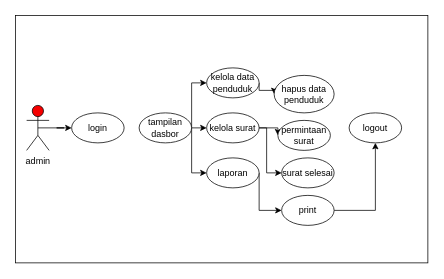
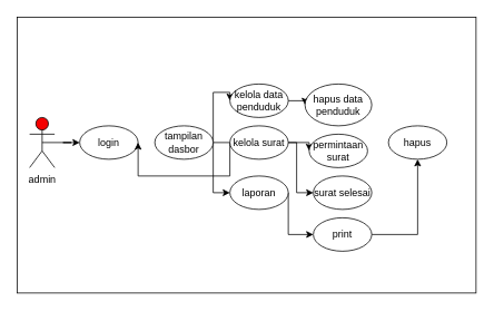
  <mxCell id="0" />
  <mxCell id="1" parent="0" />
  <mxCell id="2" value="" style="rounded=0;whiteSpace=wrap;html=1;" vertex="1" parent="1"><mxGeometry x="20" y="20" width="550" height="330" as="geometry" /></mxCell>
  <mxCell id="3" style="edgeStyle=orthogonalEdgeStyle;rounded=0;orthogonalLoop=1;jettySize=auto;html=1;exitX=0.5;exitY=0.5;exitDx=0;exitDy=0;exitPerimeter=0;entryX=0;entryY=0.5;entryDx=0;entryDy=0;" edge="1" parent="1" source="4" target="6"><mxGeometry relative="1" as="geometry" /></mxCell>
  <mxCell id="4" value="Actor" style="shape=umlActor;verticalLabelPosition=bottom;verticalAlign=top;html=1;outlineConnect=0;fillColor=#f50000;fontColor=none;noLabel=1;" vertex="1" parent="1"><mxGeometry x="35" y="140" width="30" height="60" as="geometry" /></mxCell>
  <mxCell id="5" value="admin" style="text;html=1;align=center;verticalAlign=middle;resizable=0;points=[];autosize=1;strokeColor=none;fillColor=none;" vertex="1" parent="1"><mxGeometry x="20" y="200" width="60" height="30" as="geometry" /></mxCell>
  <mxCell id="6" value="login" style="ellipse;whiteSpace=wrap;html=1;" vertex="1" parent="1"><mxGeometry x="95" y="150" width="70" height="40" as="geometry" /></mxCell>
- <mxCell id="7" style="edgeStyle=orthogonalEdgeStyle;rounded=0;orthogonalLoop=1;jettySize=auto;html=1;exitX=1;exitY=0.5;exitDx=0;exitDy=0;entryX=0;entryY=0.5;entryDx=0;entryDy=0;" edge="1" parent="1" source="10" target="15"><mxGeometry relative="1" as="geometry" /></mxCell>
+ <mxCell id="7" style="edgeStyle=orthogonalEdgeStyle;rounded=0;orthogonalLoop=1;jettySize=auto;html=1;exitX=1;exitY=0.5;exitDx=0;exitDy=0;" edge="1" parent="1" source="10" target="6"><mxGeometry relative="1" as="geometry" /></mxCell>
  <mxCell id="8" style="edgeStyle=orthogonalEdgeStyle;rounded=0;orthogonalLoop=1;jettySize=auto;html=1;exitX=1;exitY=0.5;exitDx=0;exitDy=0;entryX=0;entryY=0.5;entryDx=0;entryDy=0;" edge="1" parent="1" source="10" target="12"><mxGeometry relative="1" as="geometry"><Array as="points"><mxPoint x="255" y="110" /></Array></mxGeometry></mxCell>
  <mxCell id="9" style="edgeStyle=orthogonalEdgeStyle;rounded=0;orthogonalLoop=1;jettySize=auto;html=1;exitX=1;exitY=0.5;exitDx=0;exitDy=0;entryX=0;entryY=0.5;entryDx=0;entryDy=0;" edge="1" parent="1" source="10" target="17"><mxGeometry relative="1" as="geometry"><Array as="points"><mxPoint x="255" y="230" /></Array></mxGeometry></mxCell>
  <mxCell id="10" value="tampilan dasbor" style="ellipse;whiteSpace=wrap;html=1;" vertex="1" parent="1"><mxGeometry x="185" y="150" width="70" height="40" as="geometry" /></mxCell>
  <mxCell id="11" style="edgeStyle=orthogonalEdgeStyle;rounded=0;orthogonalLoop=1;jettySize=auto;html=1;exitX=1;exitY=0.5;exitDx=0;exitDy=0;entryX=0;entryY=0.5;entryDx=0;entryDy=0;" edge="1" parent="1" source="12" target="18"><mxGeometry relative="1" as="geometry"><Array as="points"><mxPoint x="345" y="120" /><mxPoint x="365" y="120" /></Array></mxGeometry></mxCell>
- <mxCell id="12" value="kelola data penduduk" style="ellipse;whiteSpace=wrap;html=1;" vertex="1" parent="1"><mxGeometry x="275" y="90" width="70" height="40" as="geometry" /></mxCell>
+ <mxCell id="12" value="kelola data penduduk" style="ellipse;whiteSpace=wrap;html=1;" vertex="1" parent="1"><mxGeometry x="275" y="100" width="70" height="40" as="geometry" /></mxCell>
  <mxCell id="13" style="edgeStyle=orthogonalEdgeStyle;rounded=0;orthogonalLoop=1;jettySize=auto;html=1;exitX=1;exitY=0.5;exitDx=0;exitDy=0;entryX=0;entryY=0.5;entryDx=0;entryDy=0;" edge="1" parent="1" source="15" target="19"><mxGeometry relative="1" as="geometry" /></mxCell>
  <mxCell id="14" style="edgeStyle=orthogonalEdgeStyle;rounded=0;orthogonalLoop=1;jettySize=auto;html=1;exitX=1;exitY=0.5;exitDx=0;exitDy=0;entryX=0;entryY=0.5;entryDx=0;entryDy=0;" edge="1" parent="1" source="15" target="20"><mxGeometry relative="1" as="geometry"><Array as="points"><mxPoint x="355" y="170" /><mxPoint x="355" y="230" /></Array></mxGeometry></mxCell>
  <mxCell id="15" value="kelola surat" style="ellipse;whiteSpace=wrap;html=1;" vertex="1" parent="1"><mxGeometry x="275" y="150" width="70" height="40" as="geometry" /></mxCell>
  <mxCell id="16" style="edgeStyle=orthogonalEdgeStyle;rounded=0;orthogonalLoop=1;jettySize=auto;html=1;exitX=1;exitY=0.5;exitDx=0;exitDy=0;entryX=0;entryY=0.5;entryDx=0;entryDy=0;" edge="1" parent="1" source="17" target="22"><mxGeometry relative="1" as="geometry"><Array as="points"><mxPoint x="345" y="280" /></Array></mxGeometry></mxCell>
  <mxCell id="17" value="laporan" style="ellipse;whiteSpace=wrap;html=1;" vertex="1" parent="1"><mxGeometry x="275" y="210" width="70" height="40" as="geometry" /></mxCell>
  <mxCell id="18" value="hapus data penduduk" style="ellipse;whiteSpace=wrap;html=1;" vertex="1" parent="1"><mxGeometry x="365" y="100" width="80" height="50" as="geometry" /></mxCell>
  <mxCell id="19" value="permintaan surat" style="ellipse;whiteSpace=wrap;html=1;" vertex="1" parent="1"><mxGeometry x="370" y="160" width="70" height="40" as="geometry" /></mxCell>
  <mxCell id="20" value="surat selesai" style="ellipse;whiteSpace=wrap;html=1;" vertex="1" parent="1"><mxGeometry x="375" y="210" width="70" height="40" as="geometry" /></mxCell>
  <mxCell id="21" style="edgeStyle=orthogonalEdgeStyle;rounded=0;orthogonalLoop=1;jettySize=auto;html=1;exitX=1;exitY=0.5;exitDx=0;exitDy=0;" edge="1" parent="1" source="22" target="23"><mxGeometry relative="1" as="geometry" /></mxCell>
  <mxCell id="22" value="print" style="ellipse;whiteSpace=wrap;html=1;" vertex="1" parent="1"><mxGeometry x="375" y="260" width="70" height="40" as="geometry" /></mxCell>
- <mxCell id="23" value="logout" style="ellipse;whiteSpace=wrap;html=1;" vertex="1" parent="1"><mxGeometry x="465" y="150" width="70" height="40" as="geometry" /></mxCell>
+ <mxCell id="23" value="hapus" style="ellipse;whiteSpace=wrap;html=1;" vertex="1" parent="1"><mxGeometry x="465" y="150" width="70" height="40" as="geometry" /></mxCell>
